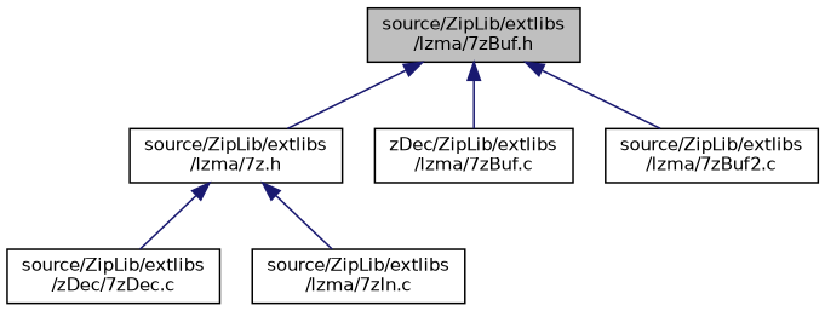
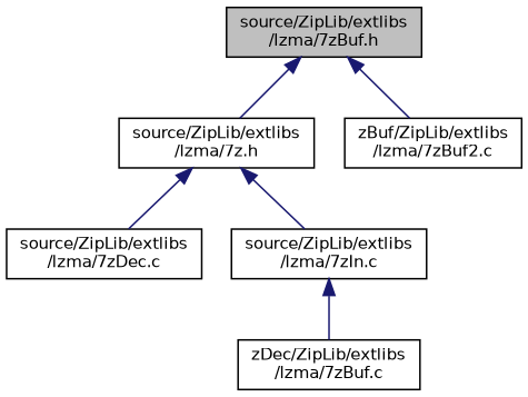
  digraph {
    node [color=black fillcolor=white fontname=Helvetica fontsize=10 shape=record style=filled]
    edge [color=midnightblue dir=back fontname=Helvetica fontsize=10 labelfontname=Helvetica labelfontsize=10 style=solid]
    n1 [fillcolor=grey75 fontcolor=black height=0.2 label="source/ZipLib/extlibs\l/lzma/7zBuf.h" width=0.4]
    n2 [height=0.2 label="source/ZipLib/extlibs\l/lzma/7z.h" width=0.4]
    n3 [height=0.2 label="zDec/ZipLib/extlibs\l/lzma/7zBuf.c" width=0.4]
-   n4 [height=0.2 label="source/ZipLib/extlibs\l/lzma/7zBuf2.c" width=0.4]
-   n5 [height=0.2 label="source/ZipLib/extlibs\l/zDec/7zDec.c" width=0.4]
+   n4 [height=0.2 label="zBuf/ZipLib/extlibs\l/lzma/7zBuf2.c" width=0.4]
+   n5 [height=0.2 label="source/ZipLib/extlibs\l/lzma/7zDec.c" width=0.4]
    n6 [height=0.2 label="source/ZipLib/extlibs\l/lzma/7zIn.c" width=0.4]
    n1 -> n2
-   n1 -> n3
+   n6 -> n3
    n1 -> n4
    n2 -> n5
    n2 -> n6
  }
